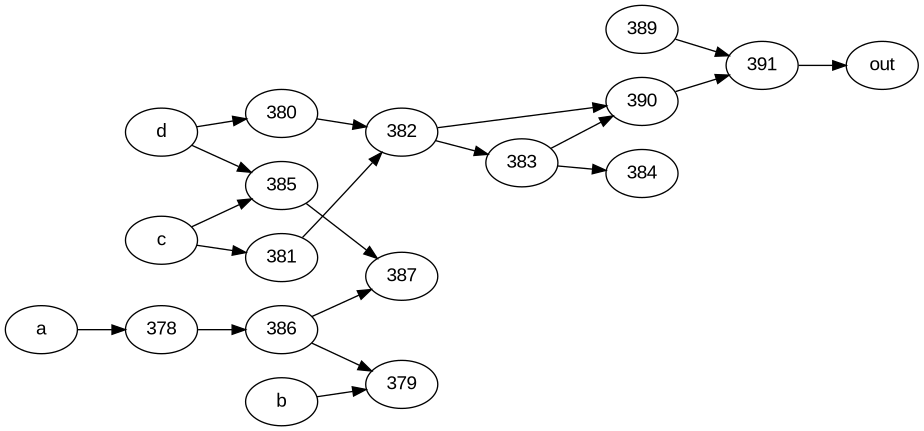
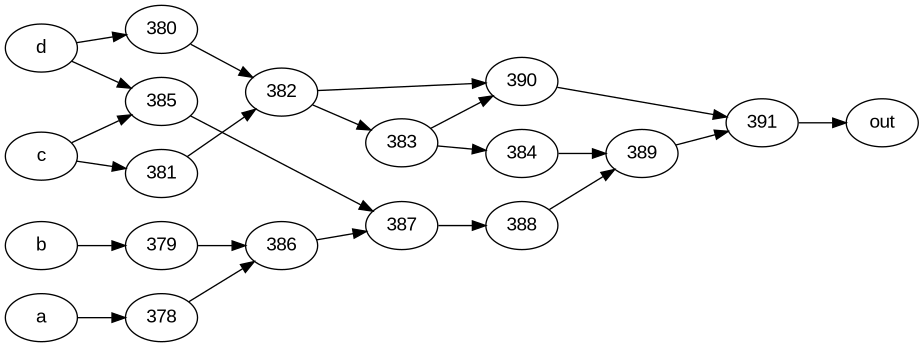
  strict digraph {
    fontname="Liberation Sans"
    rankdir=LR
    node [fontname="Liberation Sans"]
    edge [fontname="Liberation Sans"]
    391
    out
    a
    378
    386
    383
    384
    390
    387
    389
+   388
    b
    379
    c
    381
    385
    382
    d
    380
    391 -> out
    a -> 378
    378 -> 386
    386 -> 387
    383 -> 384
    383 -> 390
+   384 -> 389
    390 -> 391
+   387 -> 388
    389 -> 391
+   388 -> 389
    b -> 379
-   386 -> 379
+   379 -> 386
    c -> 381
    c -> 385
    381 -> 382
    385 -> 387
    382 -> 383
    382 -> 390
    d -> 385
    d -> 380
    380 -> 382
  }
